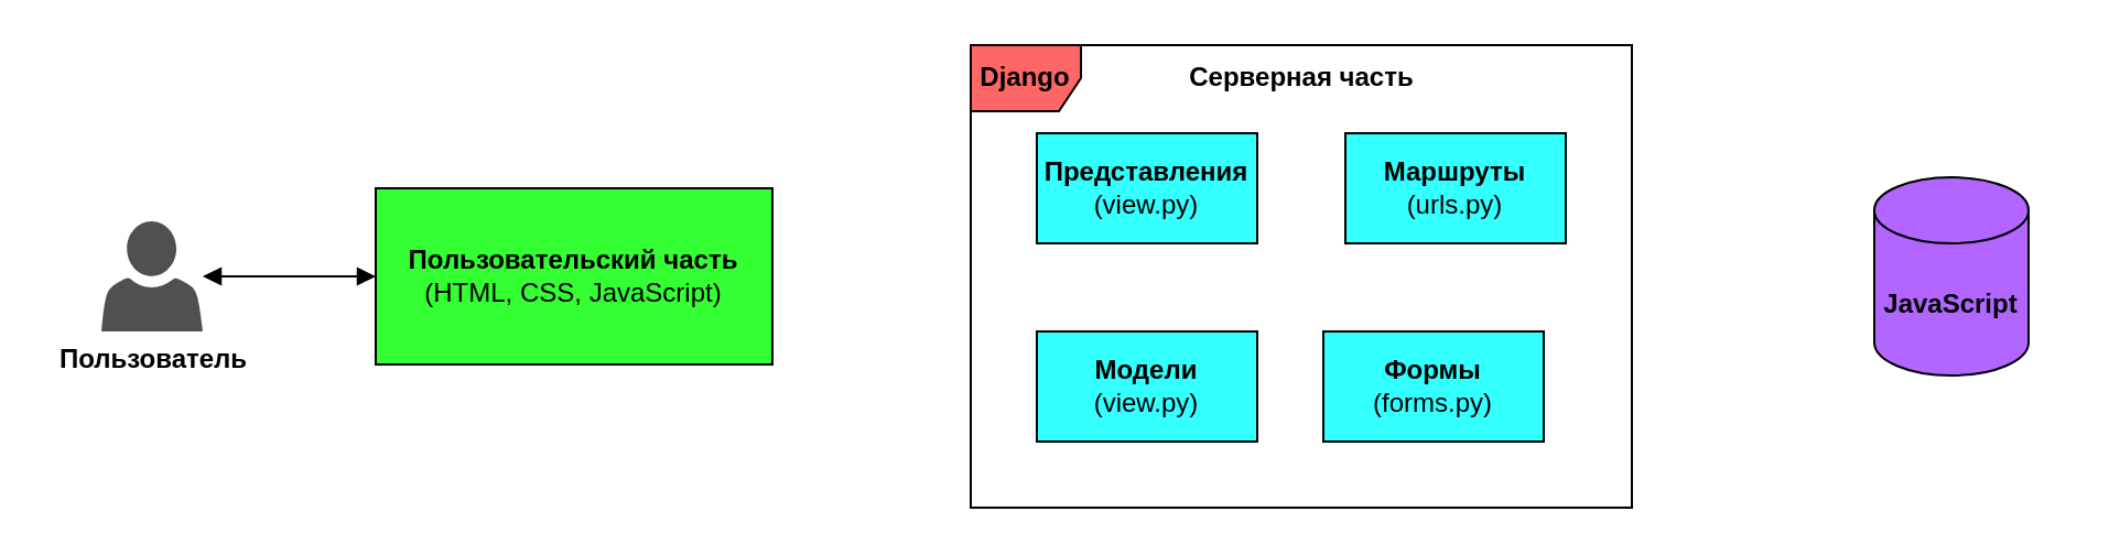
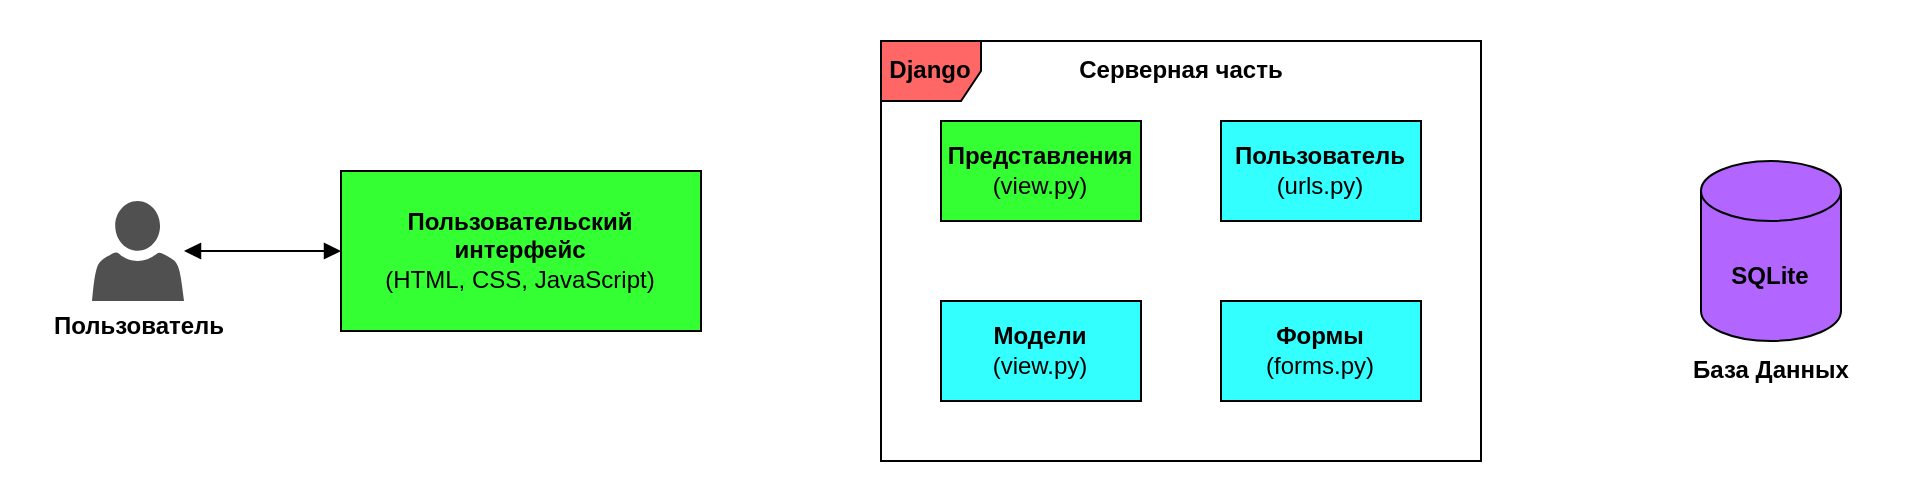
  <mxCell id="0" />
  <mxCell id="1" parent="0" />
- <mxCell id="2" value="&lt;b&gt;Пользовательский часть&lt;/b&gt;&lt;div&gt;(HTML, CSS, JavaScript)&lt;/div&gt;" style="html=1;whiteSpace=wrap;fillColor=#33FF33;" vertex="1" parent="1"><mxGeometry x="170" y="85" width="180" height="80" as="geometry" /></mxCell>
+ <mxCell id="2" value="&lt;b&gt;Пользовательский интерфейс&lt;/b&gt;&lt;div&gt;(HTML, CSS, JavaScript)&lt;/div&gt;" style="html=1;whiteSpace=wrap;fillColor=#33FF33;" vertex="1" parent="1"><mxGeometry x="170" y="85" width="180" height="80" as="geometry" /></mxCell>
  <mxCell id="3" value="" style="group" vertex="1" connectable="0" parent="1"><mxGeometry x="20" y="100" width="97" height="76" as="geometry" /></mxCell>
  <mxCell id="4" value="" style="sketch=0;pointerEvents=1;shadow=0;dashed=0;html=1;strokeColor=none;fillColor=#505050;labelPosition=center;verticalLabelPosition=bottom;verticalAlign=top;outlineConnect=0;align=center;shape=mxgraph.office.users.user;" vertex="1" parent="3"><mxGeometry x="25.5" width="46" height="50" as="geometry" /></mxCell>
  <mxCell id="5" value="Пользователь" style="text;align=center;fontStyle=1;verticalAlign=middle;spacingLeft=3;spacingRight=3;strokeColor=none;rotatable=0;points=[[0,0.5],[1,0.5]];portConstraint=eastwest;html=1;" vertex="1" parent="3"><mxGeometry y="50" width="97" height="26" as="geometry" /></mxCell>
  <mxCell id="6" value="" style="endArrow=block;startArrow=block;endFill=1;startFill=1;html=1;rounded=0;entryX=0;entryY=0.5;entryDx=0;entryDy=0;" edge="1" parent="1" source="4" target="2"><mxGeometry width="160" relative="1" as="geometry"><mxPoint x="110" y="105" as="sourcePoint" /><mxPoint x="270" y="95" as="targetPoint" /></mxGeometry></mxCell>
  <mxCell id="7" value="&lt;b&gt;Django&lt;/b&gt;" style="shape=umlFrame;whiteSpace=wrap;html=1;pointerEvents=0;recursiveResize=0;container=1;collapsible=0;width=50;fillColor=#FF6666;" vertex="1" parent="1"><mxGeometry x="440" y="20" width="300" height="210" as="geometry" /></mxCell>
- <mxCell id="8" value="&lt;b&gt;Представления&lt;/b&gt;&lt;div&gt;(view.py)&lt;/div&gt;" style="html=1;whiteSpace=wrap;fillColor=#33FFFF;" vertex="1" parent="7"><mxGeometry x="30" y="40" width="100" height="50" as="geometry" /></mxCell>
+ <mxCell id="8" value="&lt;b&gt;Представления&lt;/b&gt;&lt;div&gt;(view.py)&lt;/div&gt;" style="html=1;whiteSpace=wrap;fillColor=#33ff33;" vertex="1" parent="7"><mxGeometry x="30" y="40" width="100" height="50" as="geometry" /></mxCell>
  <mxCell id="9" value="&lt;b&gt;Модели&lt;/b&gt;&lt;div&gt;(view.py)&lt;/div&gt;" style="html=1;whiteSpace=wrap;fillColor=#33FFFF;" vertex="1" parent="7"><mxGeometry x="30" y="130" width="100" height="50" as="geometry" /></mxCell>
- <mxCell id="10" value="&lt;b&gt;Формы&lt;/b&gt;&lt;div&gt;(forms.py)&lt;/div&gt;" style="html=1;whiteSpace=wrap;fillColor=#33FFFF;" vertex="1" parent="7"><mxGeometry x="160" y="130" width="100" height="50" as="geometry" /></mxCell>
- <mxCell id="11" value="&lt;b&gt;Маршруты&lt;/b&gt;&lt;div&gt;(urls.py)&lt;/div&gt;" style="html=1;whiteSpace=wrap;fillColor=#33FFFF;" vertex="1" parent="7"><mxGeometry x="170" y="40" width="100" height="50" as="geometry" /></mxCell>
+ <mxCell id="10" value="&lt;b&gt;Формы&lt;/b&gt;&lt;div&gt;(forms.py)&lt;/div&gt;" style="html=1;whiteSpace=wrap;fillColor=#33FFFF;" vertex="1" parent="7"><mxGeometry x="170" y="130" width="100" height="50" as="geometry" /></mxCell>
+ <mxCell id="11" value="&lt;b&gt;Пользователь&lt;/b&gt;&lt;div&gt;(urls.py)&lt;/div&gt;" style="html=1;whiteSpace=wrap;fillColor=#33FFFF;" vertex="1" parent="7"><mxGeometry x="170" y="40" width="100" height="50" as="geometry" /></mxCell>
  <mxCell id="12" value="&lt;b&gt;Серверная часть&lt;/b&gt;" style="text;html=1;align=center;verticalAlign=middle;resizable=0;points=[];autosize=1;strokeColor=none;fillColor=none;" vertex="1" parent="7"><mxGeometry x="85" width="130" height="30" as="geometry" /></mxCell>
- <mxCell id="13" value="&lt;b&gt;JavaScript&lt;/b&gt;" style="shape=cylinder3;whiteSpace=wrap;html=1;boundedLbl=1;backgroundOutline=1;size=15;fillColor=#B266FF;" vertex="1" parent="1"><mxGeometry x="850" y="80" width="70" height="90" as="geometry" /></mxCell>
+ <mxCell id="13" value="&lt;b&gt;SQLite&lt;/b&gt;" style="shape=cylinder3;whiteSpace=wrap;html=1;boundedLbl=1;backgroundOutline=1;size=15;fillColor=#B266FF;" vertex="1" parent="1"><mxGeometry x="850" y="80" width="70" height="90" as="geometry" /></mxCell>
+ <mxCell id="14" value="&lt;b&gt;База Данных&lt;/b&gt;" style="text;html=1;align=center;verticalAlign=middle;resizable=0;points=[];autosize=1;strokeColor=none;fillColor=none;" vertex="1" parent="1"><mxGeometry x="835" y="170" width="100" height="30" as="geometry" /></mxCell>
